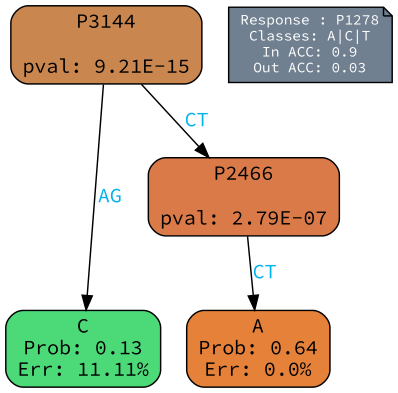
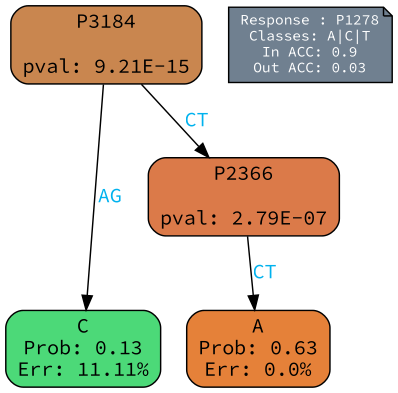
  digraph {
    fontname="Source Code Pro"
    ranksep=equally
    splines=polylines
    node [color=black fontname="Source Code Pro" shape=box style="filled, rounded"]
    edge [fontcolor=deepskyblue2 fontname="Source Code Pro"]
    n1 [fillcolor="#4cd978" label="C\nProb: 0.13\nErr: 11.11%"]
-   n2 [fillcolor="#e58139" label="A\nProb: 0.64\nErr: 0.0%"]
+   n2 [fillcolor="#e58139" label="A\nProb: 0.63\nErr: 0.0%"]
    n3 [align=left fillcolor=slategray fontcolor=white fontsize=10 label="Response : P1278\nClasses: A|C|T\nIn ACC: 0.9\nOut ACC: 0.03\n" shape=note style=filled]
-   n4 [fillcolor="#c9864f" label="P3144\n\npval: 9.21E-15"]
-   n5 [fillcolor="#db7a49" label="P2466\n\npval: 2.79E-07"]
+   n4 [fillcolor="#c9864f" label="P3184\n\npval: 9.21E-15"]
+   n5 [fillcolor="#db7a49" label="P2366\n\npval: 2.79E-07"]
    subgraph sub_1 {
      rank=same
      n1
      n2
    }
    subgraph sub_2 {
      rank=same
      n3
      n4
    }
    n4 -> n1 [label=AG]
    n4 -> n5 [label=CT]
    n5 -> n2 [label=CT]
  }
